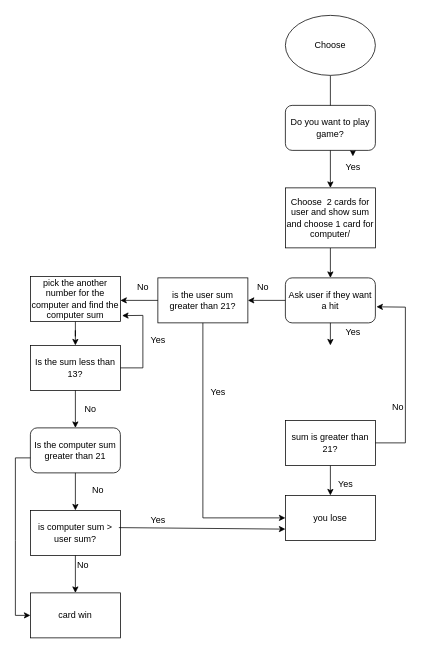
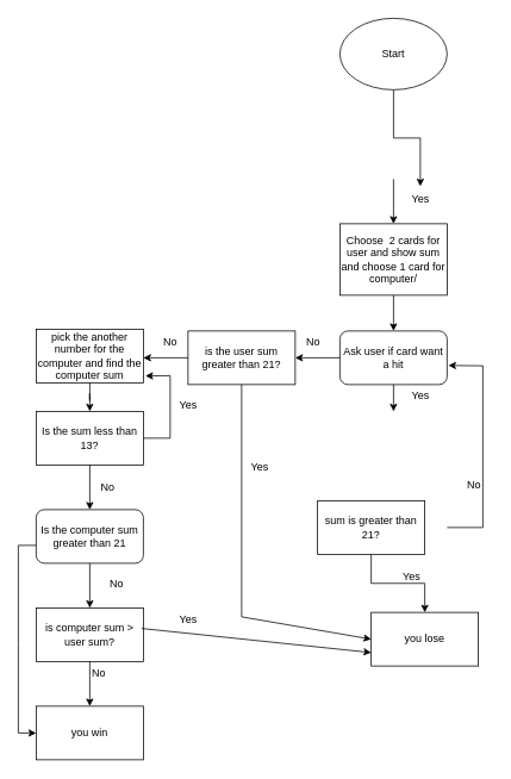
  <mxCell id="0" />
  <mxCell id="1" parent="0" />
  <mxCell id="2" value="" style="group" vertex="1" connectable="0" parent="1"><mxGeometry x="20" y="20" width="530" height="830" as="geometry" /></mxCell>
  <mxCell id="3" value="" style="edgeStyle=orthogonalEdgeStyle;rounded=0;orthogonalLoop=1;jettySize=auto;html=1;" edge="1" parent="2" source="4" target="9"><mxGeometry relative="1" as="geometry" /></mxCell>
- <mxCell id="4" value="Choose" style="ellipse;whiteSpace=wrap;html=1;" vertex="1" parent="2"><mxGeometry x="360" width="120" height="80" as="geometry" /></mxCell>
- <mxCell id="5" value="Do you want to play game?" style="rounded=1;whiteSpace=wrap;html=1;" vertex="1" parent="2"><mxGeometry x="360" y="120" width="120" height="60" as="geometry" /></mxCell>
+ <mxCell id="4" value="Start" style="ellipse;whiteSpace=wrap;html=1;" vertex="1" parent="2"><mxGeometry x="360" width="120" height="80" as="geometry" /></mxCell>
  <mxCell id="6" value="" style="endArrow=classic;html=1;rounded=0;" edge="1" parent="2"><mxGeometry width="50" height="50" relative="1" as="geometry"><mxPoint x="420" y="180" as="sourcePoint" /><mxPoint x="420" y="230" as="targetPoint" /></mxGeometry></mxCell>
  <mxCell id="7" value="" style="edgeStyle=orthogonalEdgeStyle;rounded=0;orthogonalLoop=1;jettySize=auto;html=1;" edge="1" parent="2" source="8" target="10"><mxGeometry relative="1" as="geometry" /></mxCell>
  <mxCell id="8" value="Choose&amp;nbsp; 2 cards for user and show sum and choose 1 card for computer/" style="rounded=0;whiteSpace=wrap;html=1;" vertex="1" parent="2"><mxGeometry x="360" y="230" width="120" height="80" as="geometry" /></mxCell>
  <mxCell id="9" value="Yes" style="text;html=1;align=center;verticalAlign=middle;resizable=0;points=[];autosize=1;strokeColor=none;fillColor=none;" vertex="1" parent="2"><mxGeometry x="430" y="188" width="40" height="30" as="geometry" /></mxCell>
- <mxCell id="10" value="Ask user if they want a hit" style="rounded=1;whiteSpace=wrap;html=1;" vertex="1" parent="2"><mxGeometry x="360" y="350" width="120" height="60" as="geometry" /></mxCell>
+ <mxCell id="10" value="Ask user if card want a hit" style="rounded=1;whiteSpace=wrap;html=1;" vertex="1" parent="2"><mxGeometry x="360" y="350" width="120" height="60" as="geometry" /></mxCell>
  <mxCell id="11" value="" style="endArrow=classic;html=1;rounded=0;" edge="1" parent="2"><mxGeometry width="50" height="50" relative="1" as="geometry"><mxPoint x="420" y="410" as="sourcePoint" /><mxPoint x="420" y="440" as="targetPoint" /></mxGeometry></mxCell>
  <mxCell id="12" value="Yes" style="text;html=1;align=center;verticalAlign=middle;resizable=0;points=[];autosize=1;strokeColor=none;fillColor=none;" vertex="1" parent="2"><mxGeometry x="430" y="408" width="40" height="30" as="geometry" /></mxCell>
  <mxCell id="13" value="" style="edgeStyle=orthogonalEdgeStyle;rounded=0;orthogonalLoop=1;jettySize=auto;html=1;" edge="1" parent="2" source="14" target="15"><mxGeometry relative="1" as="geometry" /></mxCell>
- <mxCell id="14" value="sum is greater than 21?" style="rounded=0;whiteSpace=wrap;html=1;" vertex="1" parent="2"><mxGeometry x="360" y="540" width="120" height="60" as="geometry" /></mxCell>
- <mxCell id="15" value="you lose" style="rounded=0;whiteSpace=wrap;html=1;" vertex="1" parent="2"><mxGeometry x="360" y="640" width="120" height="60" as="geometry" /></mxCell>
+ <mxCell id="14" value="sum is greater than 21?" style="rounded=0;whiteSpace=wrap;html=1;" vertex="1" parent="2"><mxGeometry x="335" y="540" width="120" height="60" as="geometry" /></mxCell>
+ <mxCell id="15" value="you lose" style="rounded=0;whiteSpace=wrap;html=1;" vertex="1" parent="2"><mxGeometry x="395" y="665" width="120" height="60" as="geometry" /></mxCell>
  <mxCell id="16" value="Yes" style="text;html=1;align=center;verticalAlign=middle;resizable=0;points=[];autosize=1;strokeColor=none;fillColor=none;" vertex="1" parent="2"><mxGeometry x="420" y="610" width="40" height="30" as="geometry" /></mxCell>
  <mxCell id="17" value="" style="endArrow=classic;html=1;rounded=0;entryX=1.012;entryY=0.643;entryDx=0;entryDy=0;entryPerimeter=0;" edge="1" parent="2" target="10"><mxGeometry width="50" height="50" relative="1" as="geometry"><mxPoint x="480" y="570" as="sourcePoint" /><mxPoint x="520" y="360" as="targetPoint" /><Array as="points"><mxPoint x="520" y="570" /><mxPoint x="520" y="389" /></Array></mxGeometry></mxCell>
  <mxCell id="18" value="No" style="text;html=1;align=center;verticalAlign=middle;resizable=0;points=[];autosize=1;strokeColor=none;fillColor=none;" vertex="1" parent="2"><mxGeometry x="490" y="508" width="40" height="30" as="geometry" /></mxCell>
  <mxCell id="19" value="" style="endArrow=classic;html=1;rounded=0;" edge="1" parent="2"><mxGeometry width="50" height="50" relative="1" as="geometry"><mxPoint x="360" y="380" as="sourcePoint" /><mxPoint x="310" y="380" as="targetPoint" /></mxGeometry></mxCell>
  <mxCell id="20" value="is the user sum greater than 21?" style="rounded=0;whiteSpace=wrap;html=1;" vertex="1" parent="2"><mxGeometry x="190" y="350" width="120" height="60" as="geometry" /></mxCell>
  <mxCell id="21" value="" style="endArrow=classic;html=1;rounded=0;entryX=0;entryY=0.5;entryDx=0;entryDy=0;" edge="1" parent="2" target="15"><mxGeometry width="50" height="50" relative="1" as="geometry"><mxPoint x="250" y="410" as="sourcePoint" /><mxPoint x="300" y="360" as="targetPoint" /><Array as="points"><mxPoint x="250" y="670" /></Array></mxGeometry></mxCell>
  <mxCell id="22" value="Yes" style="text;html=1;align=center;verticalAlign=middle;resizable=0;points=[];autosize=1;strokeColor=none;fillColor=none;" vertex="1" parent="2"><mxGeometry x="250" y="488" width="40" height="30" as="geometry" /></mxCell>
  <mxCell id="23" value="No" style="text;html=1;align=center;verticalAlign=middle;resizable=0;points=[];autosize=1;strokeColor=none;fillColor=none;" vertex="1" parent="2"><mxGeometry x="310" y="348" width="40" height="30" as="geometry" /></mxCell>
  <mxCell id="24" value="" style="endArrow=classic;html=1;rounded=0;exitX=0;exitY=0.5;exitDx=0;exitDy=0;" edge="1" parent="2" source="20"><mxGeometry width="50" height="50" relative="1" as="geometry"><mxPoint x="190" y="390" as="sourcePoint" /><mxPoint x="140" y="380" as="targetPoint" /></mxGeometry></mxCell>
  <mxCell id="25" value="No" style="text;html=1;align=center;verticalAlign=middle;resizable=0;points=[];autosize=1;strokeColor=none;fillColor=none;" vertex="1" parent="2"><mxGeometry x="150" y="348" width="40" height="30" as="geometry" /></mxCell>
  <mxCell id="26" value="" style="edgeStyle=orthogonalEdgeStyle;rounded=0;orthogonalLoop=1;jettySize=auto;html=1;" edge="1" parent="2" source="27" target="28"><mxGeometry relative="1" as="geometry" /></mxCell>
  <mxCell id="27" value="pick the another number for the computer and find the computer sum" style="rounded=0;whiteSpace=wrap;html=1;" vertex="1" parent="2"><mxGeometry x="20" y="348" width="120" height="60" as="geometry" /></mxCell>
  <mxCell id="28" value="Is the sum less than 13?" style="rounded=0;whiteSpace=wrap;html=1;" vertex="1" parent="2"><mxGeometry x="20" y="440" width="120" height="60" as="geometry" /></mxCell>
  <mxCell id="29" value="" style="endArrow=classic;html=1;rounded=0;" edge="1" parent="2"><mxGeometry width="50" height="50" relative="1" as="geometry"><mxPoint x="80" y="500" as="sourcePoint" /><mxPoint x="80" y="550" as="targetPoint" /></mxGeometry></mxCell>
  <mxCell id="30" value="" style="endArrow=classic;html=1;rounded=0;entryX=1.019;entryY=0.872;entryDx=0;entryDy=0;entryPerimeter=0;" edge="1" parent="2" target="27"><mxGeometry width="50" height="50" relative="1" as="geometry"><mxPoint x="140" y="470" as="sourcePoint" /><mxPoint x="190" y="420" as="targetPoint" /><Array as="points"><mxPoint x="170" y="470" /><mxPoint x="170" y="400" /></Array></mxGeometry></mxCell>
  <mxCell id="31" value="Yes" style="text;html=1;align=center;verticalAlign=middle;resizable=0;points=[];autosize=1;strokeColor=none;fillColor=none;" vertex="1" parent="2"><mxGeometry x="170" y="418" width="40" height="30" as="geometry" /></mxCell>
  <mxCell id="32" value="No" style="text;html=1;align=center;verticalAlign=middle;resizable=0;points=[];autosize=1;strokeColor=none;fillColor=none;" vertex="1" parent="2"><mxGeometry x="80" y="510" width="40" height="30" as="geometry" /></mxCell>
  <mxCell id="33" value="Is the computer sum greater than 21" style="whiteSpace=wrap;html=1;rounded=1;" vertex="1" parent="2"><mxGeometry x="20" y="550" width="120" height="60" as="geometry" /></mxCell>
  <mxCell id="34" value="is computer sum &amp;gt; user sum?" style="rounded=0;whiteSpace=wrap;html=1;" vertex="1" parent="2"><mxGeometry x="20" y="660" width="120" height="60" as="geometry" /></mxCell>
  <mxCell id="35" value="" style="endArrow=classic;html=1;rounded=0;entryX=0.5;entryY=0;entryDx=0;entryDy=0;" edge="1" parent="2" target="34"><mxGeometry width="50" height="50" relative="1" as="geometry"><mxPoint x="80" y="610" as="sourcePoint" /><mxPoint x="130" y="560" as="targetPoint" /></mxGeometry></mxCell>
  <mxCell id="36" value="No" style="text;html=1;align=center;verticalAlign=middle;resizable=0;points=[];autosize=1;strokeColor=none;fillColor=none;" vertex="1" parent="2"><mxGeometry x="90" y="618" width="40" height="30" as="geometry" /></mxCell>
  <mxCell id="37" value="" style="endArrow=classic;html=1;rounded=0;" edge="1" parent="2"><mxGeometry width="50" height="50" relative="1" as="geometry"><mxPoint x="80" y="720" as="sourcePoint" /><mxPoint x="80" y="770" as="targetPoint" /></mxGeometry></mxCell>
  <mxCell id="38" value="" style="endArrow=classic;html=1;rounded=0;entryX=0;entryY=0.75;entryDx=0;entryDy=0;exitX=0.983;exitY=0.383;exitDx=0;exitDy=0;exitPerimeter=0;" edge="1" parent="2" source="34" target="15"><mxGeometry width="50" height="50" relative="1" as="geometry"><mxPoint x="140" y="698" as="sourcePoint" /><mxPoint x="190" y="648" as="targetPoint" /></mxGeometry></mxCell>
  <mxCell id="39" value="Yes" style="text;html=1;align=center;verticalAlign=middle;resizable=0;points=[];autosize=1;strokeColor=none;fillColor=none;" vertex="1" parent="2"><mxGeometry x="170" y="658" width="40" height="30" as="geometry" /></mxCell>
  <mxCell id="40" value="No" style="text;html=1;align=center;verticalAlign=middle;resizable=0;points=[];autosize=1;strokeColor=none;fillColor=none;" vertex="1" parent="2"><mxGeometry x="70" y="718" width="40" height="30" as="geometry" /></mxCell>
- <mxCell id="41" value="card win" style="rounded=0;whiteSpace=wrap;html=1;" vertex="1" parent="2"><mxGeometry x="20" y="770" width="120" height="60" as="geometry" /></mxCell>
+ <mxCell id="41" value="you win" style="rounded=0;whiteSpace=wrap;html=1;" vertex="1" parent="2"><mxGeometry x="20" y="770" width="120" height="60" as="geometry" /></mxCell>
  <mxCell id="42" value="" style="endArrow=classic;html=1;rounded=0;entryX=0;entryY=0.5;entryDx=0;entryDy=0;" edge="1" parent="2" target="41"><mxGeometry width="50" height="50" relative="1" as="geometry"><mxPoint x="20" y="590" as="sourcePoint" /><mxPoint x="70" y="540" as="targetPoint" /><Array as="points"><mxPoint y="590" /><mxPoint y="700" /><mxPoint y="800" /></Array></mxGeometry></mxCell>
